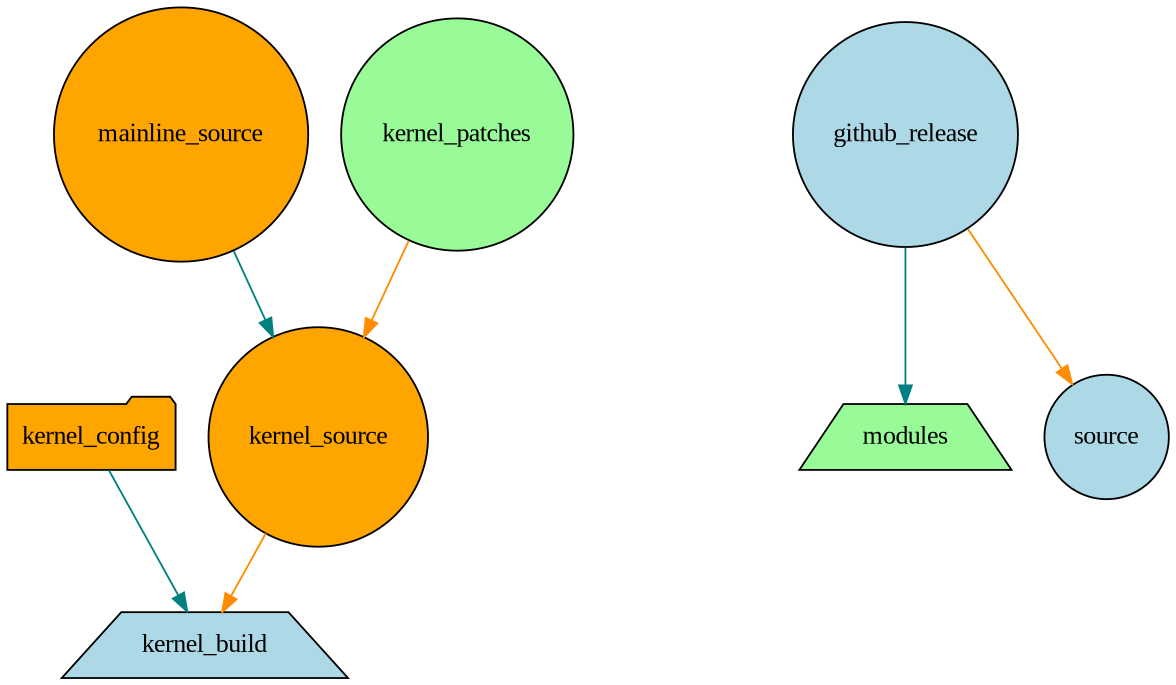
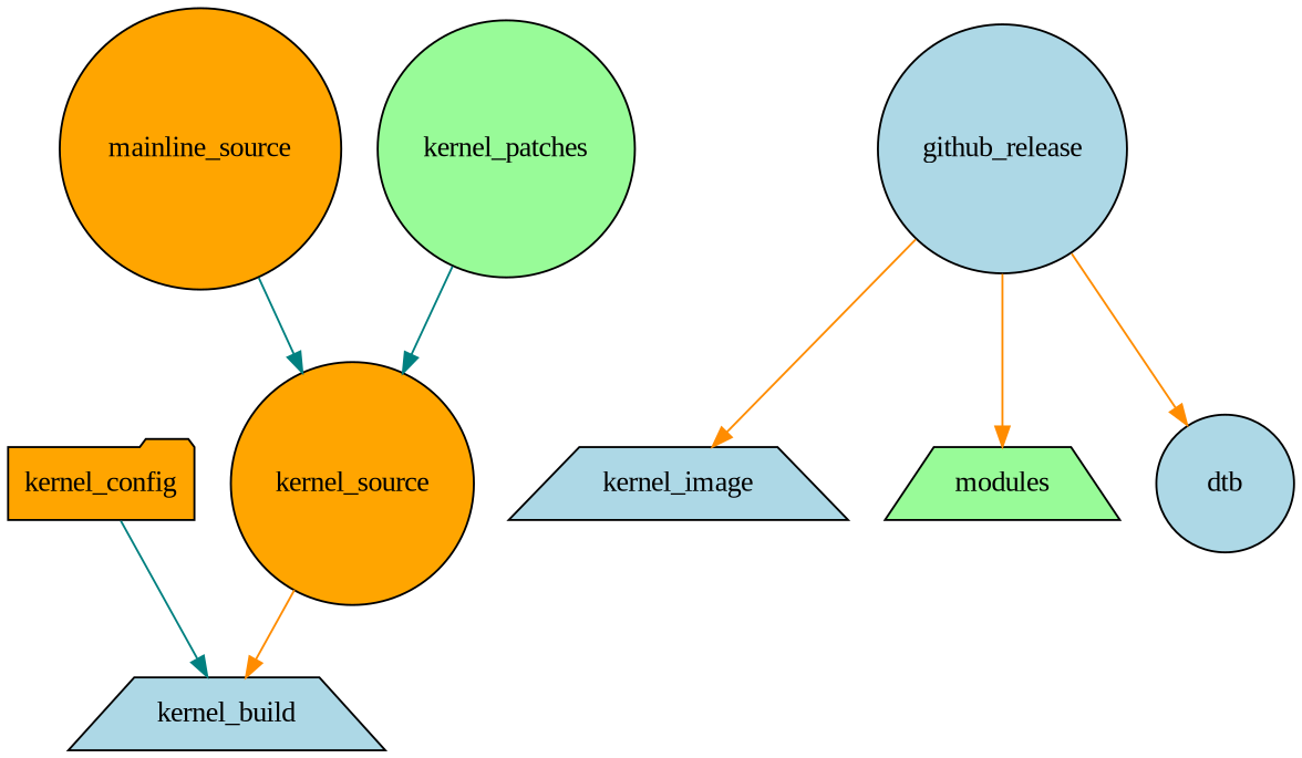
  digraph {
    fontname="Liberation Serif"
    node [fillcolor=lightblue fontname="Liberation Serif" shape=circle style=filled]
    edge [color=teal fontname="Liberation Serif"]
    kernel_config [fillcolor=orange shape=folder]
    kernel_build [shape=trapezium]
    mainline_source [fillcolor=orange]
    kernel_source [fillcolor=orange]
    kernel_patches [fillcolor=palegreen]
+   kernel_image [shape=trapezium]
    modules [fillcolor=palegreen shape=trapezium]
    github_release
-   dtb [label=source]
+   dtb
    kernel_config -> kernel_build
    mainline_source -> kernel_source
    kernel_source -> kernel_build [color=darkorange]
-   kernel_patches -> kernel_source [color=darkorange]
-   github_release -> modules
+   kernel_patches -> kernel_source
+   github_release -> kernel_image [color=darkorange]
+   github_release -> modules [color=darkorange]
    github_release -> dtb [color=darkorange]
  }
